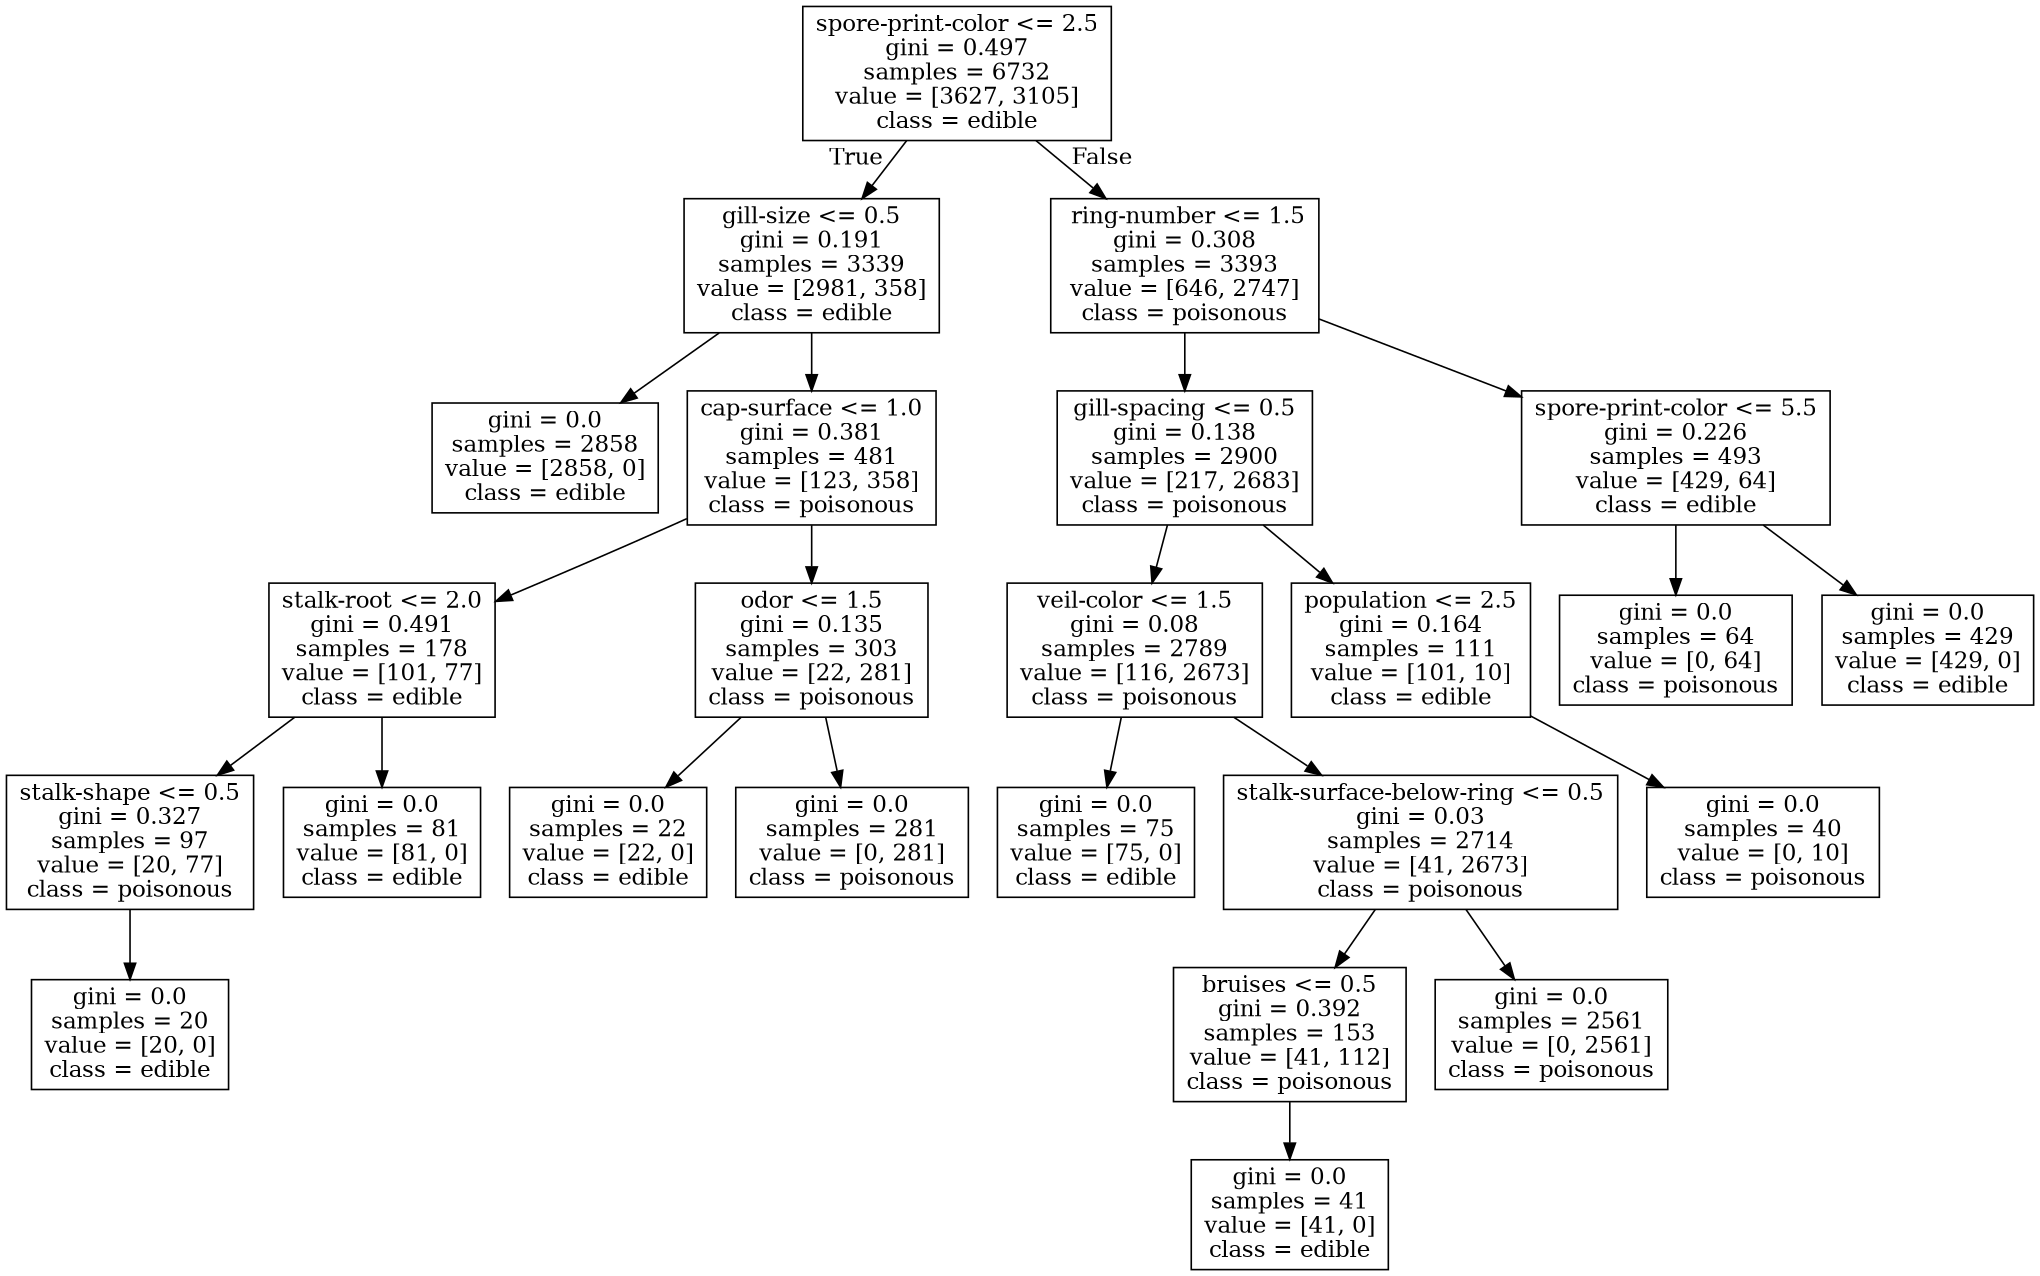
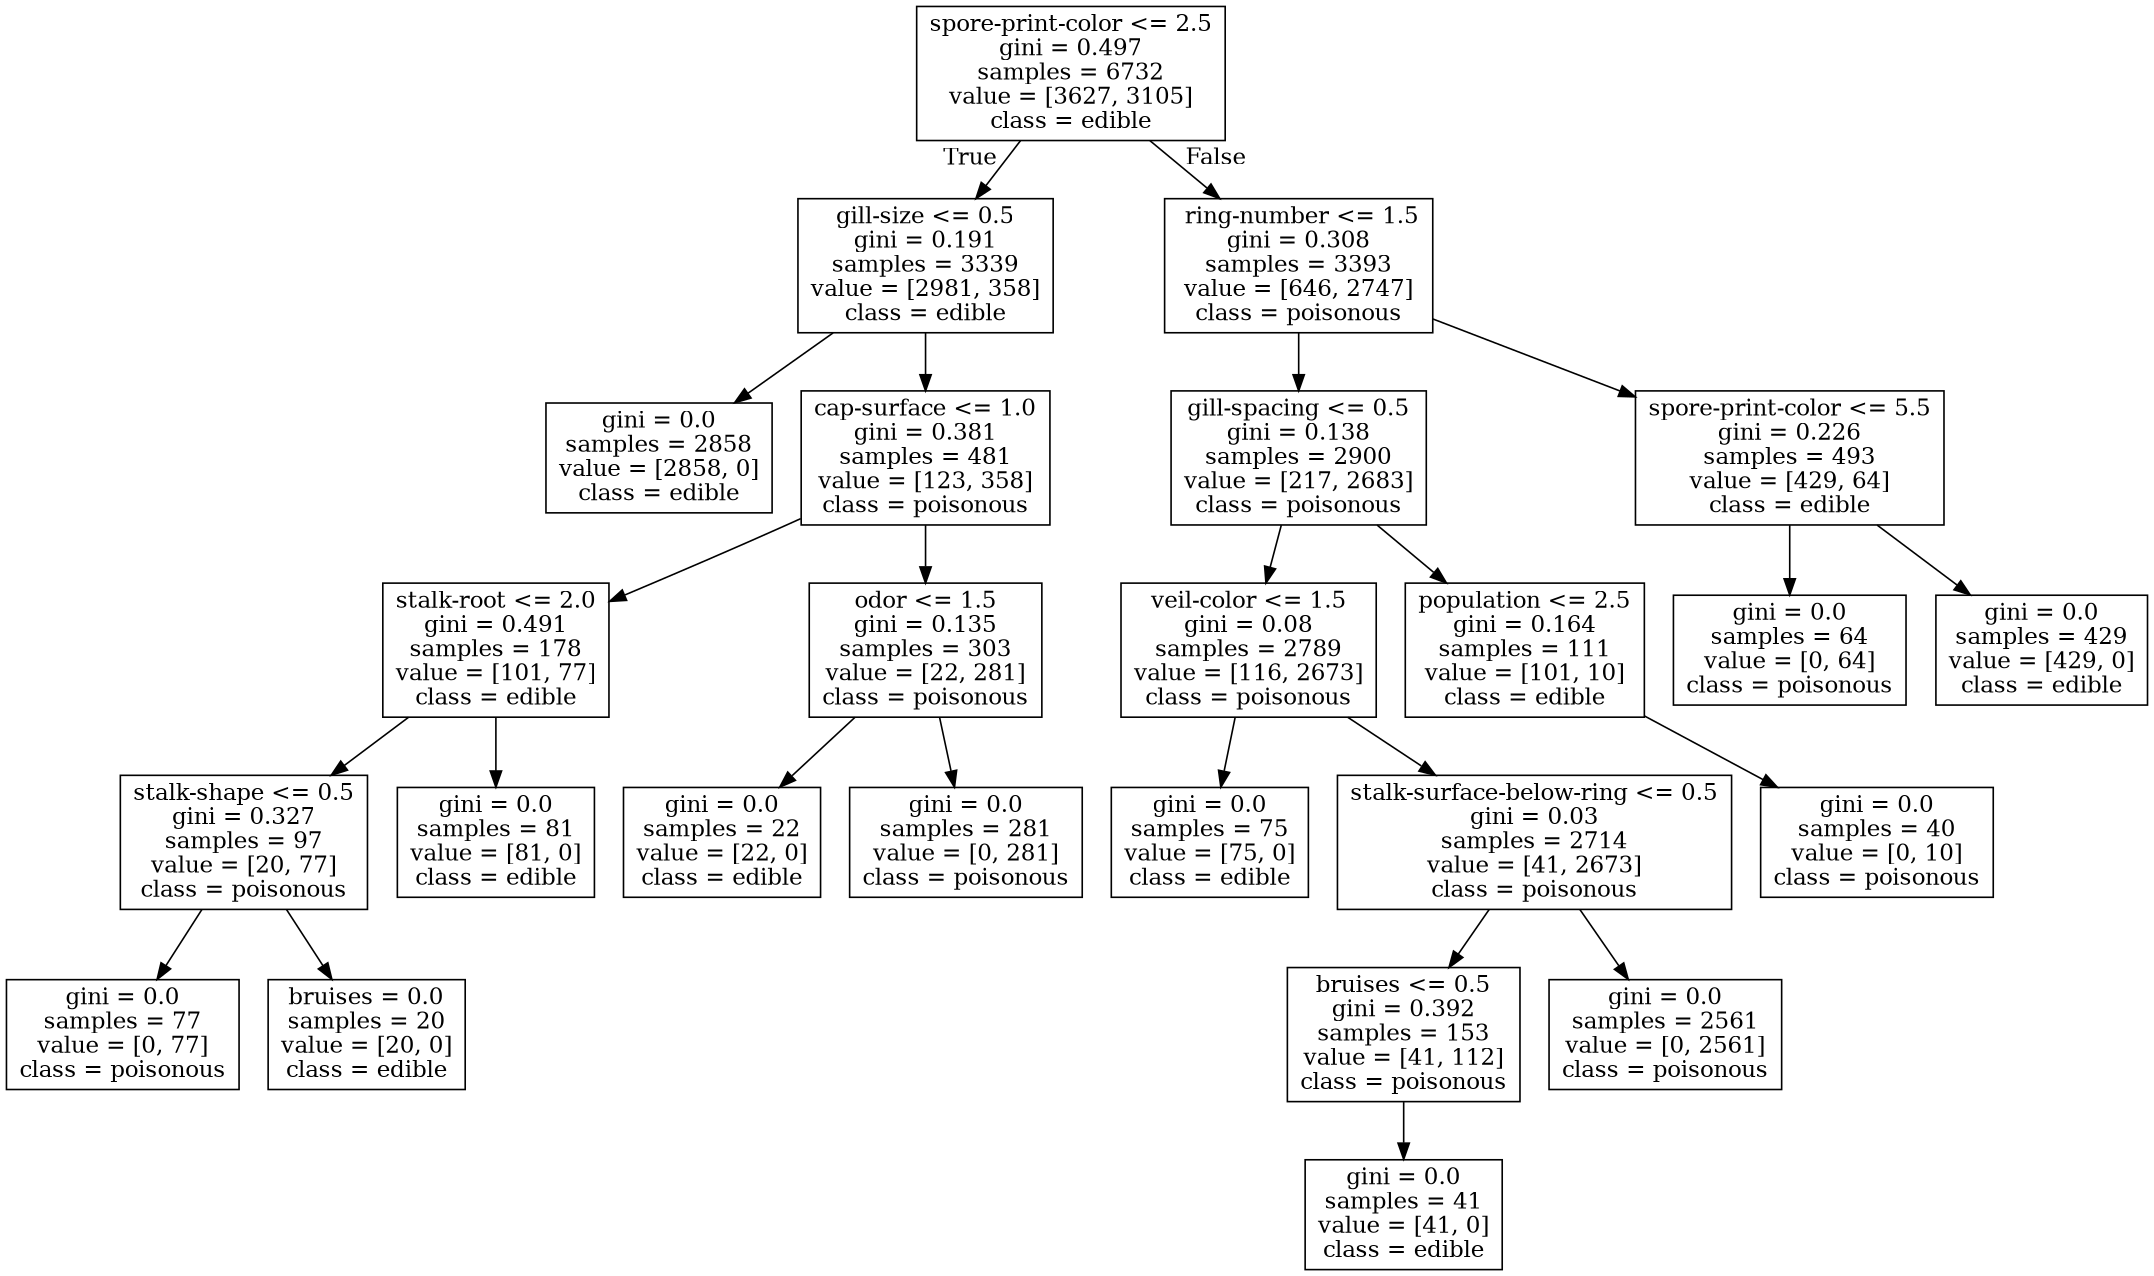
  digraph {
    node [shape=box]
    n1 [label="spore-print-color <= 2.5\ngini = 0.497\nsamples = 6732\nvalue = [3627, 3105]\nclass = edible"]
    n2 [label="gill-size <= 0.5\ngini = 0.191\nsamples = 3339\nvalue = [2981, 358]\nclass = edible"]
    n3 [label=" ring-number <= 1.5\ngini = 0.308\nsamples = 3393\nvalue = [646, 2747]\nclass = poisonous"]
    n4 [label="gini = 0.0\nsamples = 2858\nvalue = [2858, 0]\nclass = edible"]
    n5 [label="cap-surface <= 1.0\ngini = 0.381\nsamples = 481\nvalue = [123, 358]\nclass = poisonous"]
    n6 [label="gill-spacing <= 0.5\ngini = 0.138\nsamples = 2900\nvalue = [217, 2683]\nclass = poisonous"]
    n7 [label="spore-print-color <= 5.5\ngini = 0.226\nsamples = 493\nvalue = [429, 64]\nclass = edible"]
    n8 [label="stalk-root <= 2.0\ngini = 0.491\nsamples = 178\nvalue = [101, 77]\nclass = edible"]
    n9 [label="odor <= 1.5\ngini = 0.135\nsamples = 303\nvalue = [22, 281]\nclass = poisonous"]
    n10 [label="stalk-shape <= 0.5\ngini = 0.327\nsamples = 97\nvalue = [20, 77]\nclass = poisonous"]
    n11 [label="gini = 0.0\nsamples = 81\nvalue = [81, 0]\nclass = edible"]
    n12 [label="gini = 0.0\nsamples = 22\nvalue = [22, 0]\nclass = edible"]
    n13 [label="gini = 0.0\nsamples = 281\nvalue = [0, 281]\nclass = poisonous"]
-   n15 [label="gini = 0.0\nsamples = 20\nvalue = [20, 0]\nclass = edible"]
+   n14 [label="gini = 0.0\nsamples = 77\nvalue = [0, 77]\nclass = poisonous"]
+   n15 [label="bruises = 0.0\nsamples = 20\nvalue = [20, 0]\nclass = edible"]
    n16 [label="veil-color <= 1.5\ngini = 0.08\nsamples = 2789\nvalue = [116, 2673]\nclass = poisonous"]
    n17 [label="population <= 2.5\ngini = 0.164\nsamples = 111\nvalue = [101, 10]\nclass = edible"]
    n18 [label="gini = 0.0\nsamples = 64\nvalue = [0, 64]\nclass = poisonous"]
    n19 [label="gini = 0.0\nsamples = 429\nvalue = [429, 0]\nclass = edible"]
    n20 [label="gini = 0.0\nsamples = 75\nvalue = [75, 0]\nclass = edible"]
    n21 [label="stalk-surface-below-ring <= 0.5\ngini = 0.03\nsamples = 2714\nvalue = [41, 2673]\nclass = poisonous"]
    n22 [label="gini = 0.0\nsamples = 40\nvalue = [0, 10]\nclass = poisonous"]
    n23 [label="bruises <= 0.5\ngini = 0.392\nsamples = 153\nvalue = [41, 112]\nclass = poisonous"]
    n24 [label="gini = 0.0\nsamples = 2561\nvalue = [0, 2561]\nclass = poisonous"]
    n25 [label="gini = 0.0\nsamples = 41\nvalue = [41, 0]\nclass = edible"]
    n1 -> n2 [headlabel=True labelangle=45 labeldistance=2.5]
    n1 -> n3 [headlabel=False labelangle=-45 labeldistance=2.5]
    n2 -> n4
    n2 -> n5
    n3 -> n6
    n3 -> n7
    n5 -> n8
    n5 -> n9
    n6 -> n16
    n6 -> n17
    n7 -> n18
    n7 -> n19
    n8 -> n10
    n8 -> n11
    n9 -> n12
    n9 -> n13
+   n10 -> n14
    n10 -> n15
    n16 -> n20
    n16 -> n21
    n17 -> n22
    n21 -> n23
    n21 -> n24
    n23 -> n25
  }
